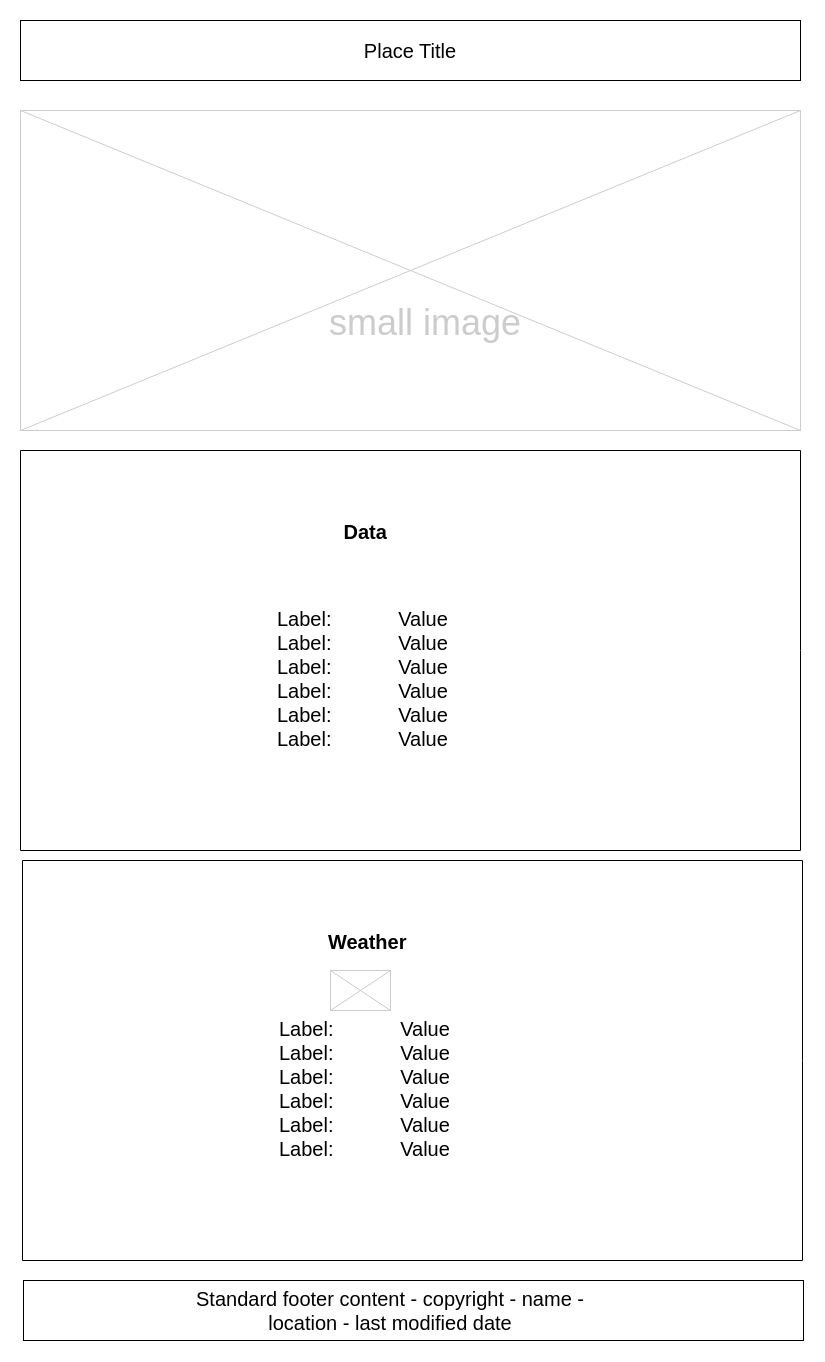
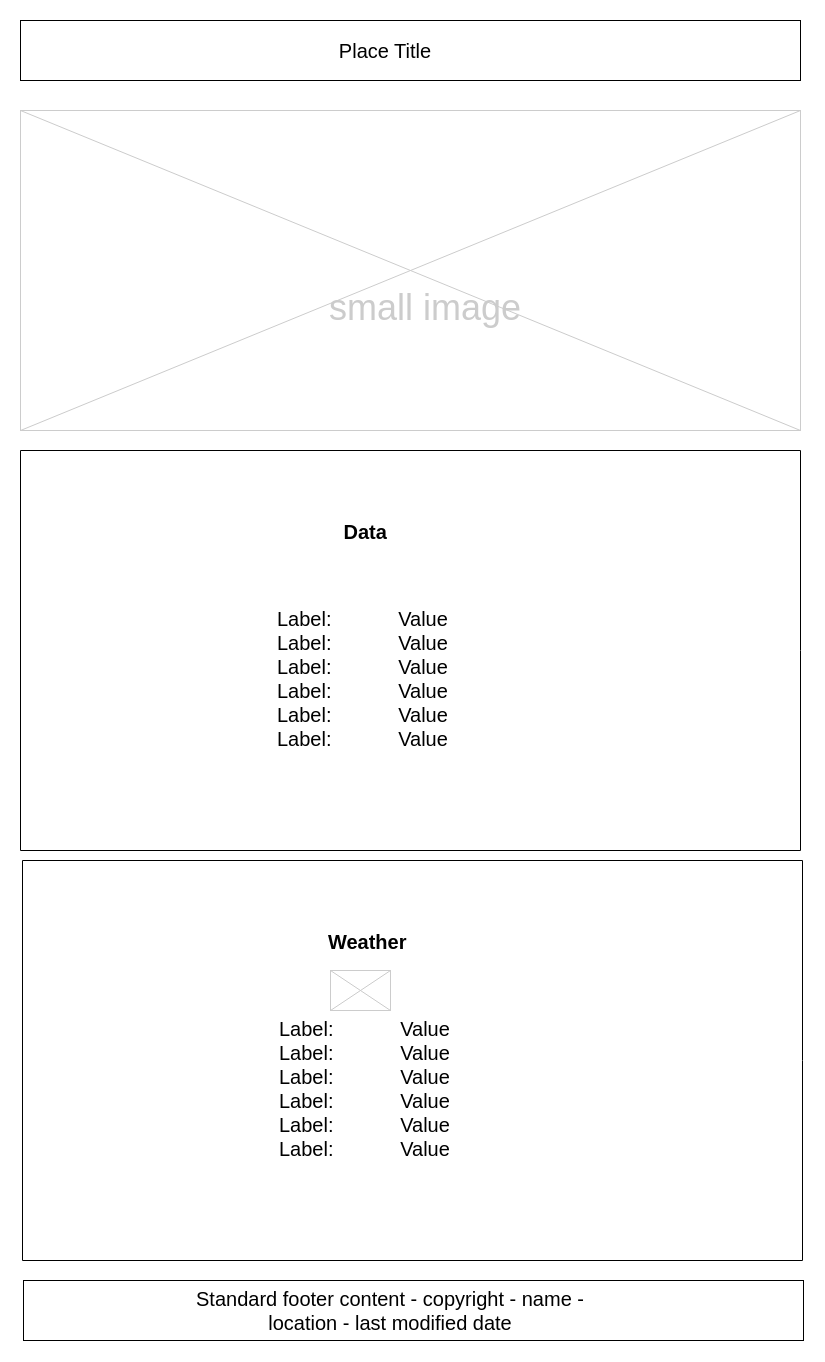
  <mxCell id="0" />
  <mxCell id="1" parent="0" />
  <mxCell id="2" value="" style="verticalLabelPosition=bottom;verticalAlign=top;strokeWidth=1;shape=mxgraph.mockup.graphics.iconGrid;strokeColor=#CCCCCC;gridSize=1,1;" parent="1" vertex="1"><mxGeometry x="20" y="110" width="780" height="320" as="geometry" /></mxCell>
- <mxCell id="3" value="small image" style="text;spacingTop=-5;align=center;verticalAlign=middle;fontSize=36;fontColor=#CCCCCC;strokeWidth=1;" parent="1" vertex="1"><mxGeometry x="245" y="220" width="360" height="200" as="geometry" /></mxCell>
+ <mxCell id="3" value="small image" style="text;spacingTop=-5;align=center;verticalAlign=middle;fontSize=36;fontColor=#CCCCCC;strokeWidth=1;" parent="1" vertex="1"><mxGeometry x="245" y="205" width="360" height="200" as="geometry" /></mxCell>
  <mxCell id="4" value="" style="rounded=0;whiteSpace=wrap;html=1;strokeWidth=1;" vertex="1" parent="1"><mxGeometry x="20" y="20" width="780" height="60" as="geometry" /></mxCell>
- <mxCell id="5" value="&lt;font style=&quot;font-size: 20px;&quot;&gt;Place Title&lt;/font&gt;" style="text;html=1;align=center;verticalAlign=middle;whiteSpace=wrap;rounded=0;strokeWidth=1;" vertex="1" parent="1"><mxGeometry x="265" y="35" width="290" height="30" as="geometry" /></mxCell>
+ <mxCell id="5" value="&lt;font style=&quot;font-size: 20px;&quot;&gt;Place Title&lt;/font&gt;" style="text;html=1;align=center;verticalAlign=middle;whiteSpace=wrap;rounded=0;strokeWidth=1;" vertex="1" parent="1"><mxGeometry x="240" y="35" width="290" height="30" as="geometry" /></mxCell>
  <mxCell id="6" value="" style="endArrow=none;html=1;rounded=0;strokeWidth=1;" edge="1" parent="1"><mxGeometry width="50" height="50" relative="1" as="geometry"><mxPoint x="20" y="850" as="sourcePoint" /><mxPoint x="800" y="450" as="targetPoint" /><Array as="points"><mxPoint x="20" y="450" /></Array></mxGeometry></mxCell>
  <mxCell id="7" value="" style="endArrow=none;html=1;rounded=0;strokeWidth=1;" edge="1" parent="1"><mxGeometry width="50" height="50" relative="1" as="geometry"><mxPoint x="800" y="850" as="sourcePoint" /><mxPoint x="800" y="450" as="targetPoint" /><Array as="points"><mxPoint x="800" y="650" /></Array></mxGeometry></mxCell>
  <mxCell id="8" value="" style="endArrow=none;html=1;rounded=0;strokeWidth=1;" edge="1" parent="1"><mxGeometry width="50" height="50" relative="1" as="geometry"><mxPoint x="20" y="850" as="sourcePoint" /><mxPoint x="800" y="850" as="targetPoint" /></mxGeometry></mxCell>
  <mxCell id="9" value="&lt;h1 style=&quot;text-align: center; margin-top: 0px;&quot;&gt;&lt;span style=&quot;background-color: transparent; color: light-dark(rgb(0, 0, 0), rgb(255, 255, 255));&quot;&gt;&lt;font style=&quot;font-size: 20px;&quot;&gt;&amp;nbsp;Data&lt;/font&gt;&lt;/span&gt;&lt;/h1&gt;&lt;h1 style=&quot;text-align: center; margin-top: 0px;&quot;&gt;&lt;font style=&quot;font-size: 20px;&quot;&gt;&lt;br&gt;&lt;/font&gt;&lt;/h1&gt;&lt;div&gt;&lt;font style=&quot;font-size: 20px;&quot;&gt;Label:&amp;nbsp; &amp;nbsp; &amp;nbsp; &amp;nbsp; &amp;nbsp; &amp;nbsp; Value&lt;/font&gt;&lt;/div&gt;&lt;div&gt;&lt;font style=&quot;font-size: 20px;&quot;&gt;Label:&amp;nbsp; &amp;nbsp; &amp;nbsp; &amp;nbsp; &amp;nbsp; &amp;nbsp; Value&lt;/font&gt;&lt;/div&gt;&lt;div&gt;&lt;font style=&quot;font-size: 20px;&quot;&gt;Label:&amp;nbsp; &amp;nbsp; &amp;nbsp; &amp;nbsp; &amp;nbsp; &amp;nbsp; Value&lt;/font&gt;&lt;/div&gt;&lt;div&gt;&lt;font style=&quot;font-size: 20px;&quot;&gt;Label:&amp;nbsp; &amp;nbsp; &amp;nbsp; &amp;nbsp; &amp;nbsp; &amp;nbsp; Value&lt;/font&gt;&lt;/div&gt;&lt;div&gt;&lt;font style=&quot;font-size: 20px;&quot;&gt;Label:&amp;nbsp; &amp;nbsp; &amp;nbsp; &amp;nbsp; &amp;nbsp; &amp;nbsp; Value&lt;/font&gt;&lt;/div&gt;&lt;div&gt;&lt;font style=&quot;font-size: 20px;&quot;&gt;Label:&amp;nbsp; &amp;nbsp; &amp;nbsp; &amp;nbsp; &amp;nbsp; &amp;nbsp; Value&lt;/font&gt;&lt;/div&gt;" style="text;html=1;whiteSpace=wrap;overflow=hidden;rounded=0;strokeWidth=1;" vertex="1" parent="1"><mxGeometry x="275" y="510" width="230" height="260" as="geometry" /></mxCell>
  <mxCell id="10" value="" style="endArrow=none;html=1;rounded=0;strokeWidth=1;" edge="1" parent="1"><mxGeometry width="50" height="50" relative="1" as="geometry"><mxPoint x="22" y="1260" as="sourcePoint" /><mxPoint x="802" y="860" as="targetPoint" /><Array as="points"><mxPoint x="22" y="860" /></Array></mxGeometry></mxCell>
  <mxCell id="11" value="" style="endArrow=none;html=1;rounded=0;strokeWidth=1;" edge="1" parent="1"><mxGeometry width="50" height="50" relative="1" as="geometry"><mxPoint x="802" y="1260" as="sourcePoint" /><mxPoint x="802" y="860" as="targetPoint" /><Array as="points"><mxPoint x="802" y="1060" /></Array></mxGeometry></mxCell>
  <mxCell id="12" value="" style="endArrow=none;html=1;rounded=0;strokeWidth=1;" edge="1" parent="1"><mxGeometry width="50" height="50" relative="1" as="geometry"><mxPoint x="22" y="1260" as="sourcePoint" /><mxPoint x="802" y="1260" as="targetPoint" /></mxGeometry></mxCell>
  <mxCell id="13" value="&lt;h1 style=&quot;text-align: center; margin-top: 0px;&quot;&gt;&lt;span style=&quot;background-color: transparent; color: light-dark(rgb(0, 0, 0), rgb(255, 255, 255));&quot;&gt;&lt;font style=&quot;font-size: 20px;&quot;&gt;&amp;nbsp;Weather&lt;/font&gt;&lt;/span&gt;&lt;/h1&gt;&lt;h1 style=&quot;text-align: center; margin-top: 0px;&quot;&gt;&lt;font style=&quot;font-size: 20px;&quot;&gt;&lt;br&gt;&lt;/font&gt;&lt;/h1&gt;&lt;div&gt;&lt;font style=&quot;font-size: 20px;&quot;&gt;Label:&amp;nbsp; &amp;nbsp; &amp;nbsp; &amp;nbsp; &amp;nbsp; &amp;nbsp; Value&lt;/font&gt;&lt;/div&gt;&lt;div&gt;&lt;font style=&quot;font-size: 20px;&quot;&gt;Label:&amp;nbsp; &amp;nbsp; &amp;nbsp; &amp;nbsp; &amp;nbsp; &amp;nbsp; Value&lt;/font&gt;&lt;/div&gt;&lt;div&gt;&lt;font style=&quot;font-size: 20px;&quot;&gt;Label:&amp;nbsp; &amp;nbsp; &amp;nbsp; &amp;nbsp; &amp;nbsp; &amp;nbsp; Value&lt;/font&gt;&lt;/div&gt;&lt;div&gt;&lt;font style=&quot;font-size: 20px;&quot;&gt;Label:&amp;nbsp; &amp;nbsp; &amp;nbsp; &amp;nbsp; &amp;nbsp; &amp;nbsp; Value&lt;/font&gt;&lt;/div&gt;&lt;div&gt;&lt;font style=&quot;font-size: 20px;&quot;&gt;Label:&amp;nbsp; &amp;nbsp; &amp;nbsp; &amp;nbsp; &amp;nbsp; &amp;nbsp; Value&lt;/font&gt;&lt;/div&gt;&lt;div&gt;&lt;font style=&quot;font-size: 20px;&quot;&gt;Label:&amp;nbsp; &amp;nbsp; &amp;nbsp; &amp;nbsp; &amp;nbsp; &amp;nbsp; Value&lt;/font&gt;&lt;/div&gt;" style="text;html=1;whiteSpace=wrap;overflow=hidden;rounded=0;strokeWidth=1;" vertex="1" parent="1"><mxGeometry x="277" y="920" width="230" height="260" as="geometry" /></mxCell>
  <mxCell id="14" value="" style="verticalLabelPosition=bottom;verticalAlign=top;strokeWidth=1;shape=mxgraph.mockup.graphics.iconGrid;strokeColor=#CCCCCC;gridSize=1,1;" vertex="1" parent="1"><mxGeometry x="330" y="970" width="60" height="40" as="geometry" /></mxCell>
  <mxCell id="15" value="" style="rounded=0;whiteSpace=wrap;html=1;strokeWidth=1;" vertex="1" parent="1"><mxGeometry x="23" y="1280" width="780" height="60" as="geometry" /></mxCell>
  <mxCell id="16" value="&lt;font style=&quot;font-size: 20px;&quot;&gt;Standard footer content - copyright - name - location - last modified date&lt;/font&gt;" style="text;html=1;align=center;verticalAlign=middle;whiteSpace=wrap;rounded=0;strokeWidth=1;" vertex="1" parent="1"><mxGeometry x="191" y="1295" width="398" height="30" as="geometry" /></mxCell>
